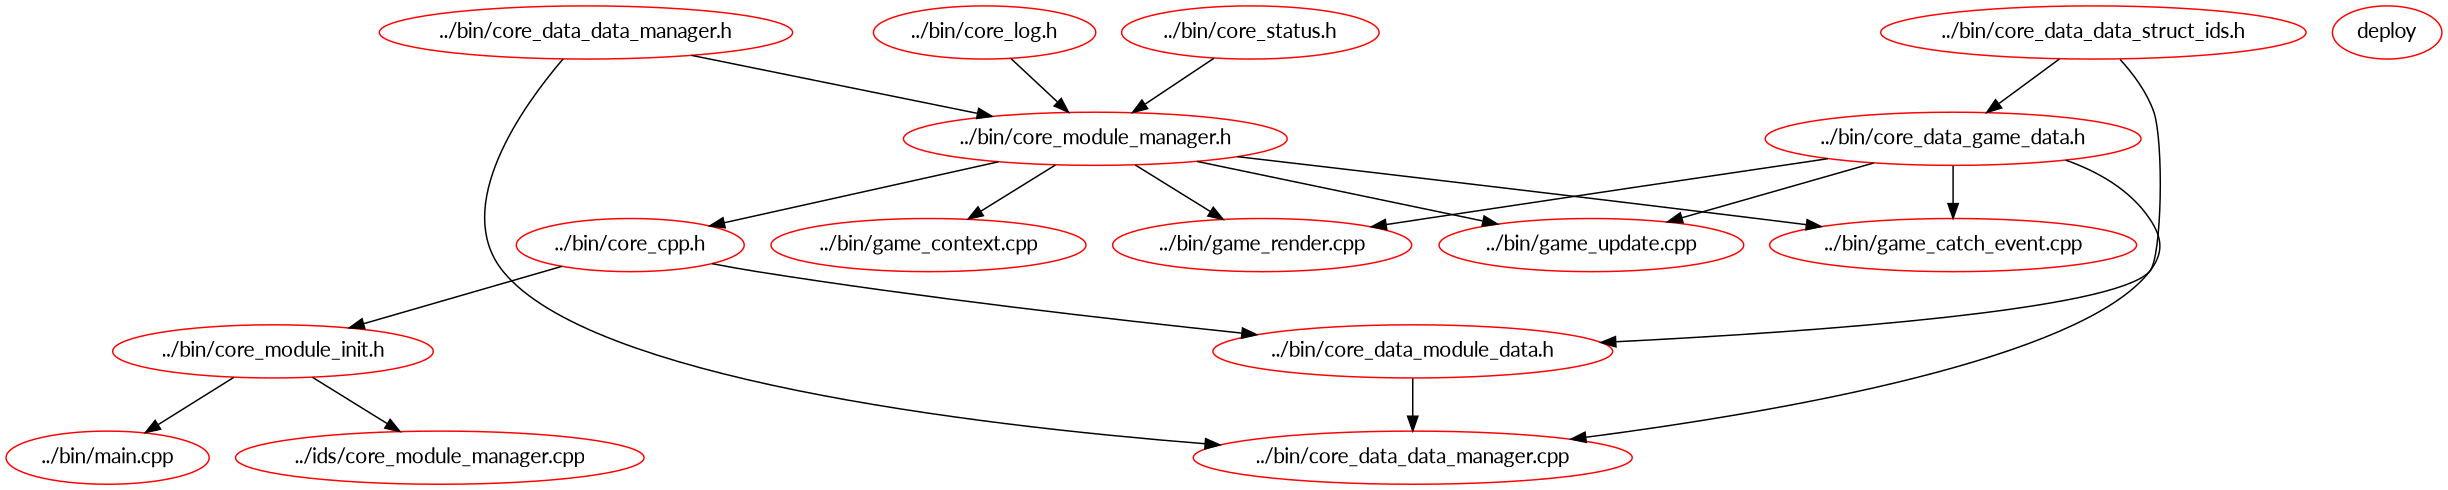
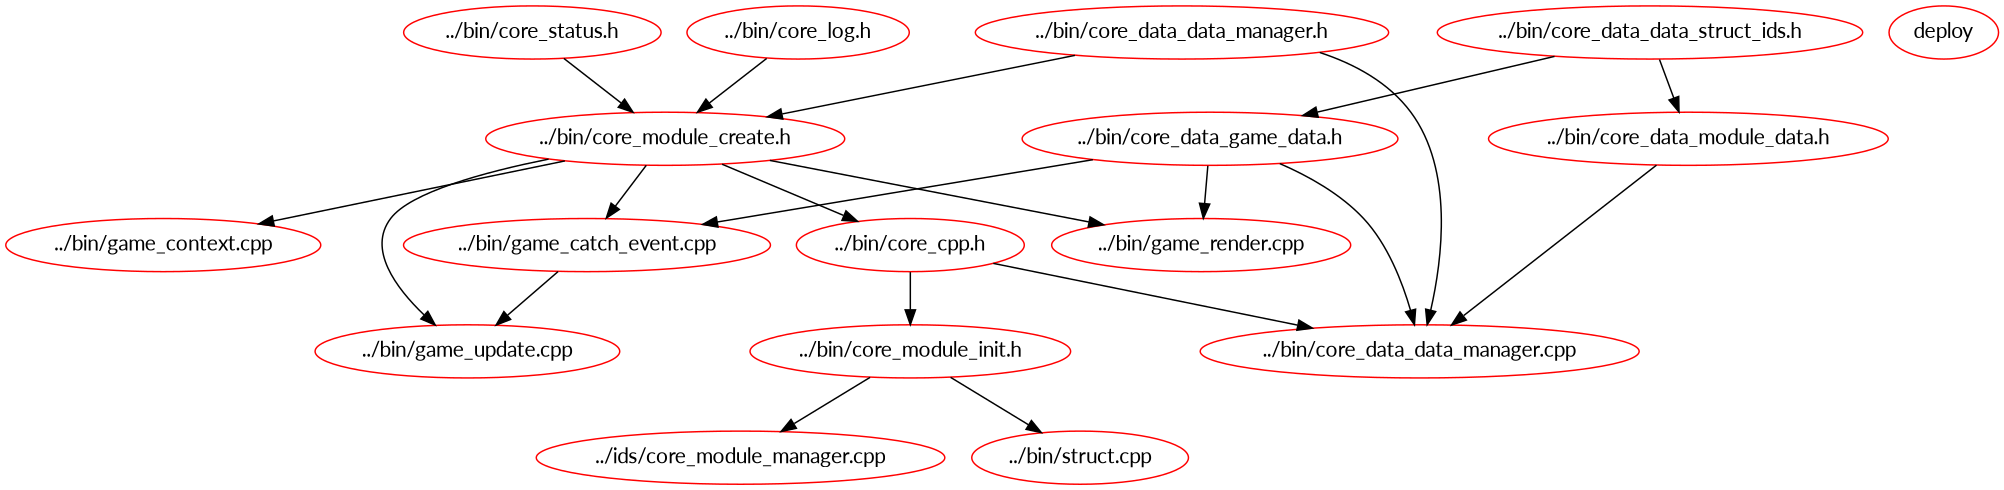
  digraph {
    fontname=Lato
    node [color=red fontname=Lato]
    edge [fontname=Lato]
    n1 [label="../bin/core_data_data_manager.cpp"]
    n2 [label="../bin/core_data_data_manager.h"]
-   n3 [label="../bin/core_module_manager.h"]
+   n3 [label="../bin/core_module_create.h"]
    n4 [label="../bin/game_catch_event.cpp"]
    n5 [label="../bin/game_render.cpp"]
    n6 [label="../bin/game_update.cpp"]
    n7 [label="../bin/core_cpp.h"]
    n8 [label="../bin/game_context.cpp"]
    n9 [label="../bin/core_data_data_struct_ids.h"]
    n10 [label="../bin/core_data_game_data.h"]
    n11 [label="../bin/core_data_module_data.h"]
    n12 [label="../bin/core_module_init.h"]
    n13 [label="../ids/core_module_manager.cpp"]
-   n14 [label="../bin/main.cpp"]
+   n14 [label="../bin/struct.cpp"]
    n15 [label="../bin/core_log.h"]
    n16 [label="../bin/core_status.h"]
    n17 [label=deploy]
    n2 -> n1
    n2 -> n3
    n3 -> n4
    n3 -> n5
    n3 -> n6
    n3 -> n7
    n3 -> n8
-   n7 -> n11
+   n7 -> n1
    n7 -> n12
    n9 -> n10
    n9 -> n11
    n10 -> n1
    n10 -> n4
    n10 -> n5
-   n10 -> n6
+   n4 -> n6
    n11 -> n1
    n12 -> n13
    n12 -> n14
    n15 -> n3
    n16 -> n3
  }
